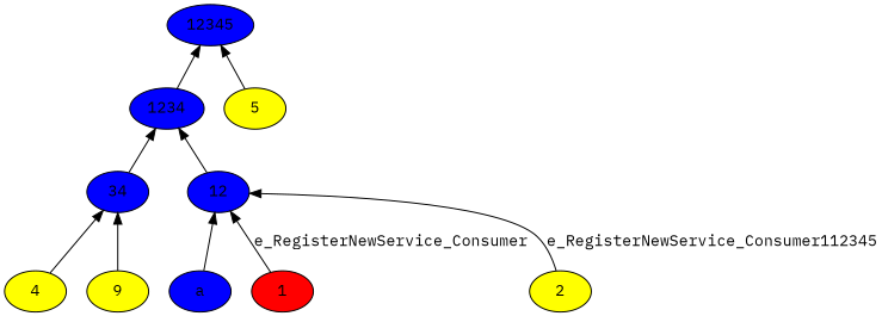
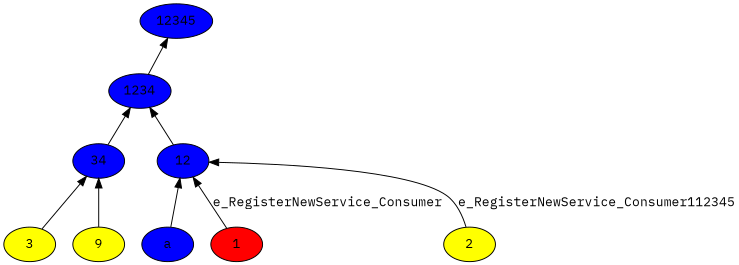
  digraph {
    fontname="IBM Plex Mono"
    rankdir=BT
    node [fillcolor=blue fontname="IBM Plex Mono" style=filled]
    edge [dir=forward fontname="IBM Plex Mono"]
    1 [fillcolor=red]
    12
    1234
    2 [fillcolor=yellow]
-   3 [fillcolor=yellow label=4]
+   3 [fillcolor=yellow]
    34
    n7 [fillcolor=yellow label=9]
-   5 [fillcolor=yellow]
    12345
    a
    1 -> 12 [label=e_RegisterNewService_Consumer]
    12 -> 1234
    1234 -> 12345
    2 -> 12 [label=e_RegisterNewService_Consumer112345]
    3 -> 34
    34 -> 1234
    n7 -> 34
-   5 -> 12345
    a -> 12
  }
